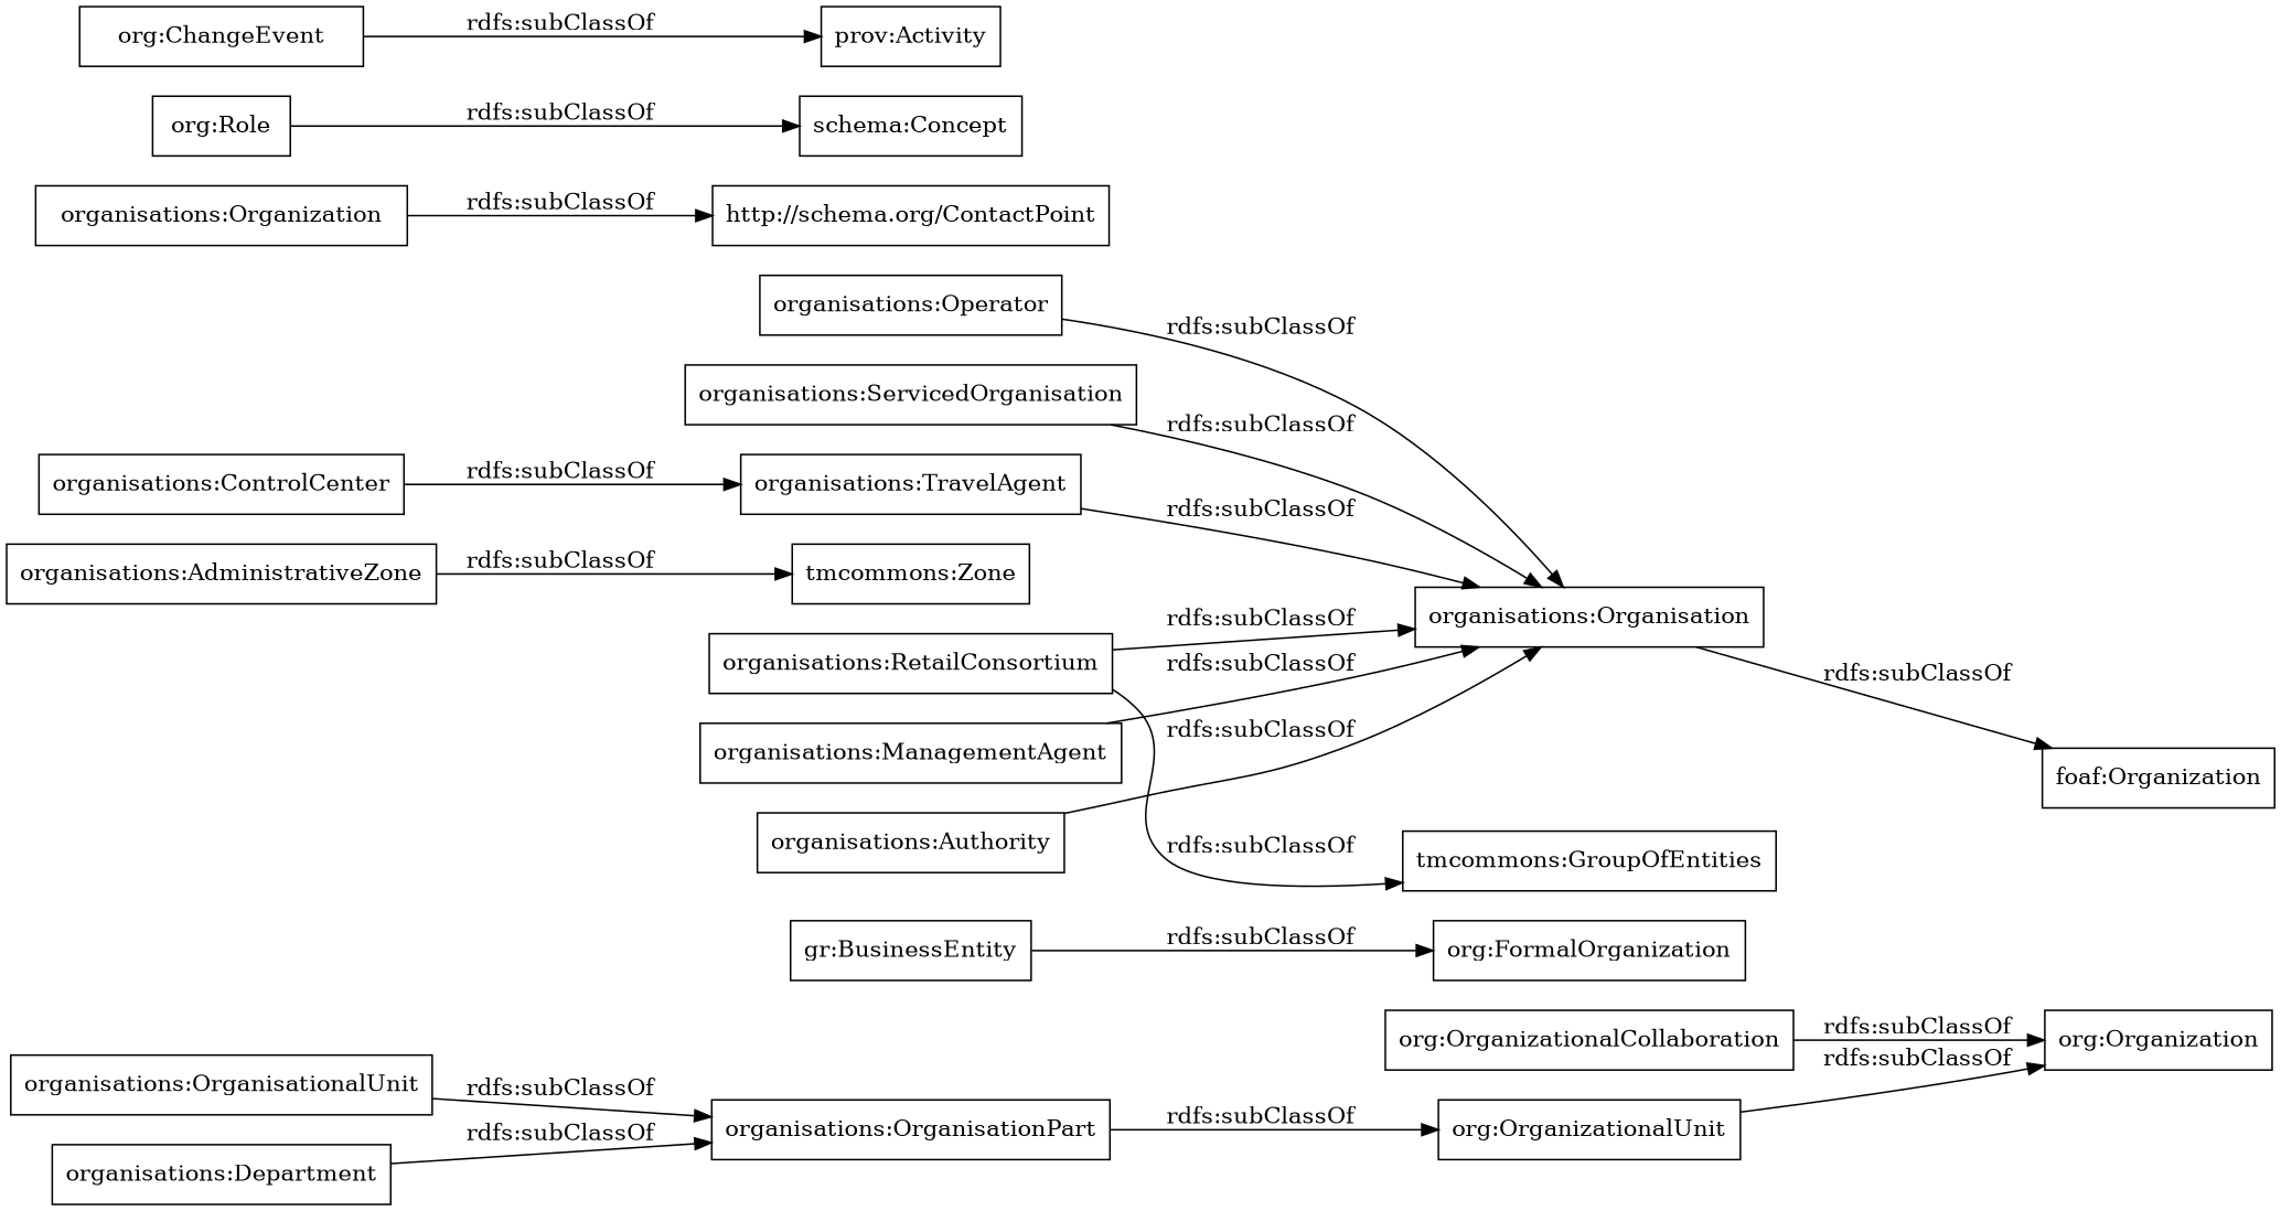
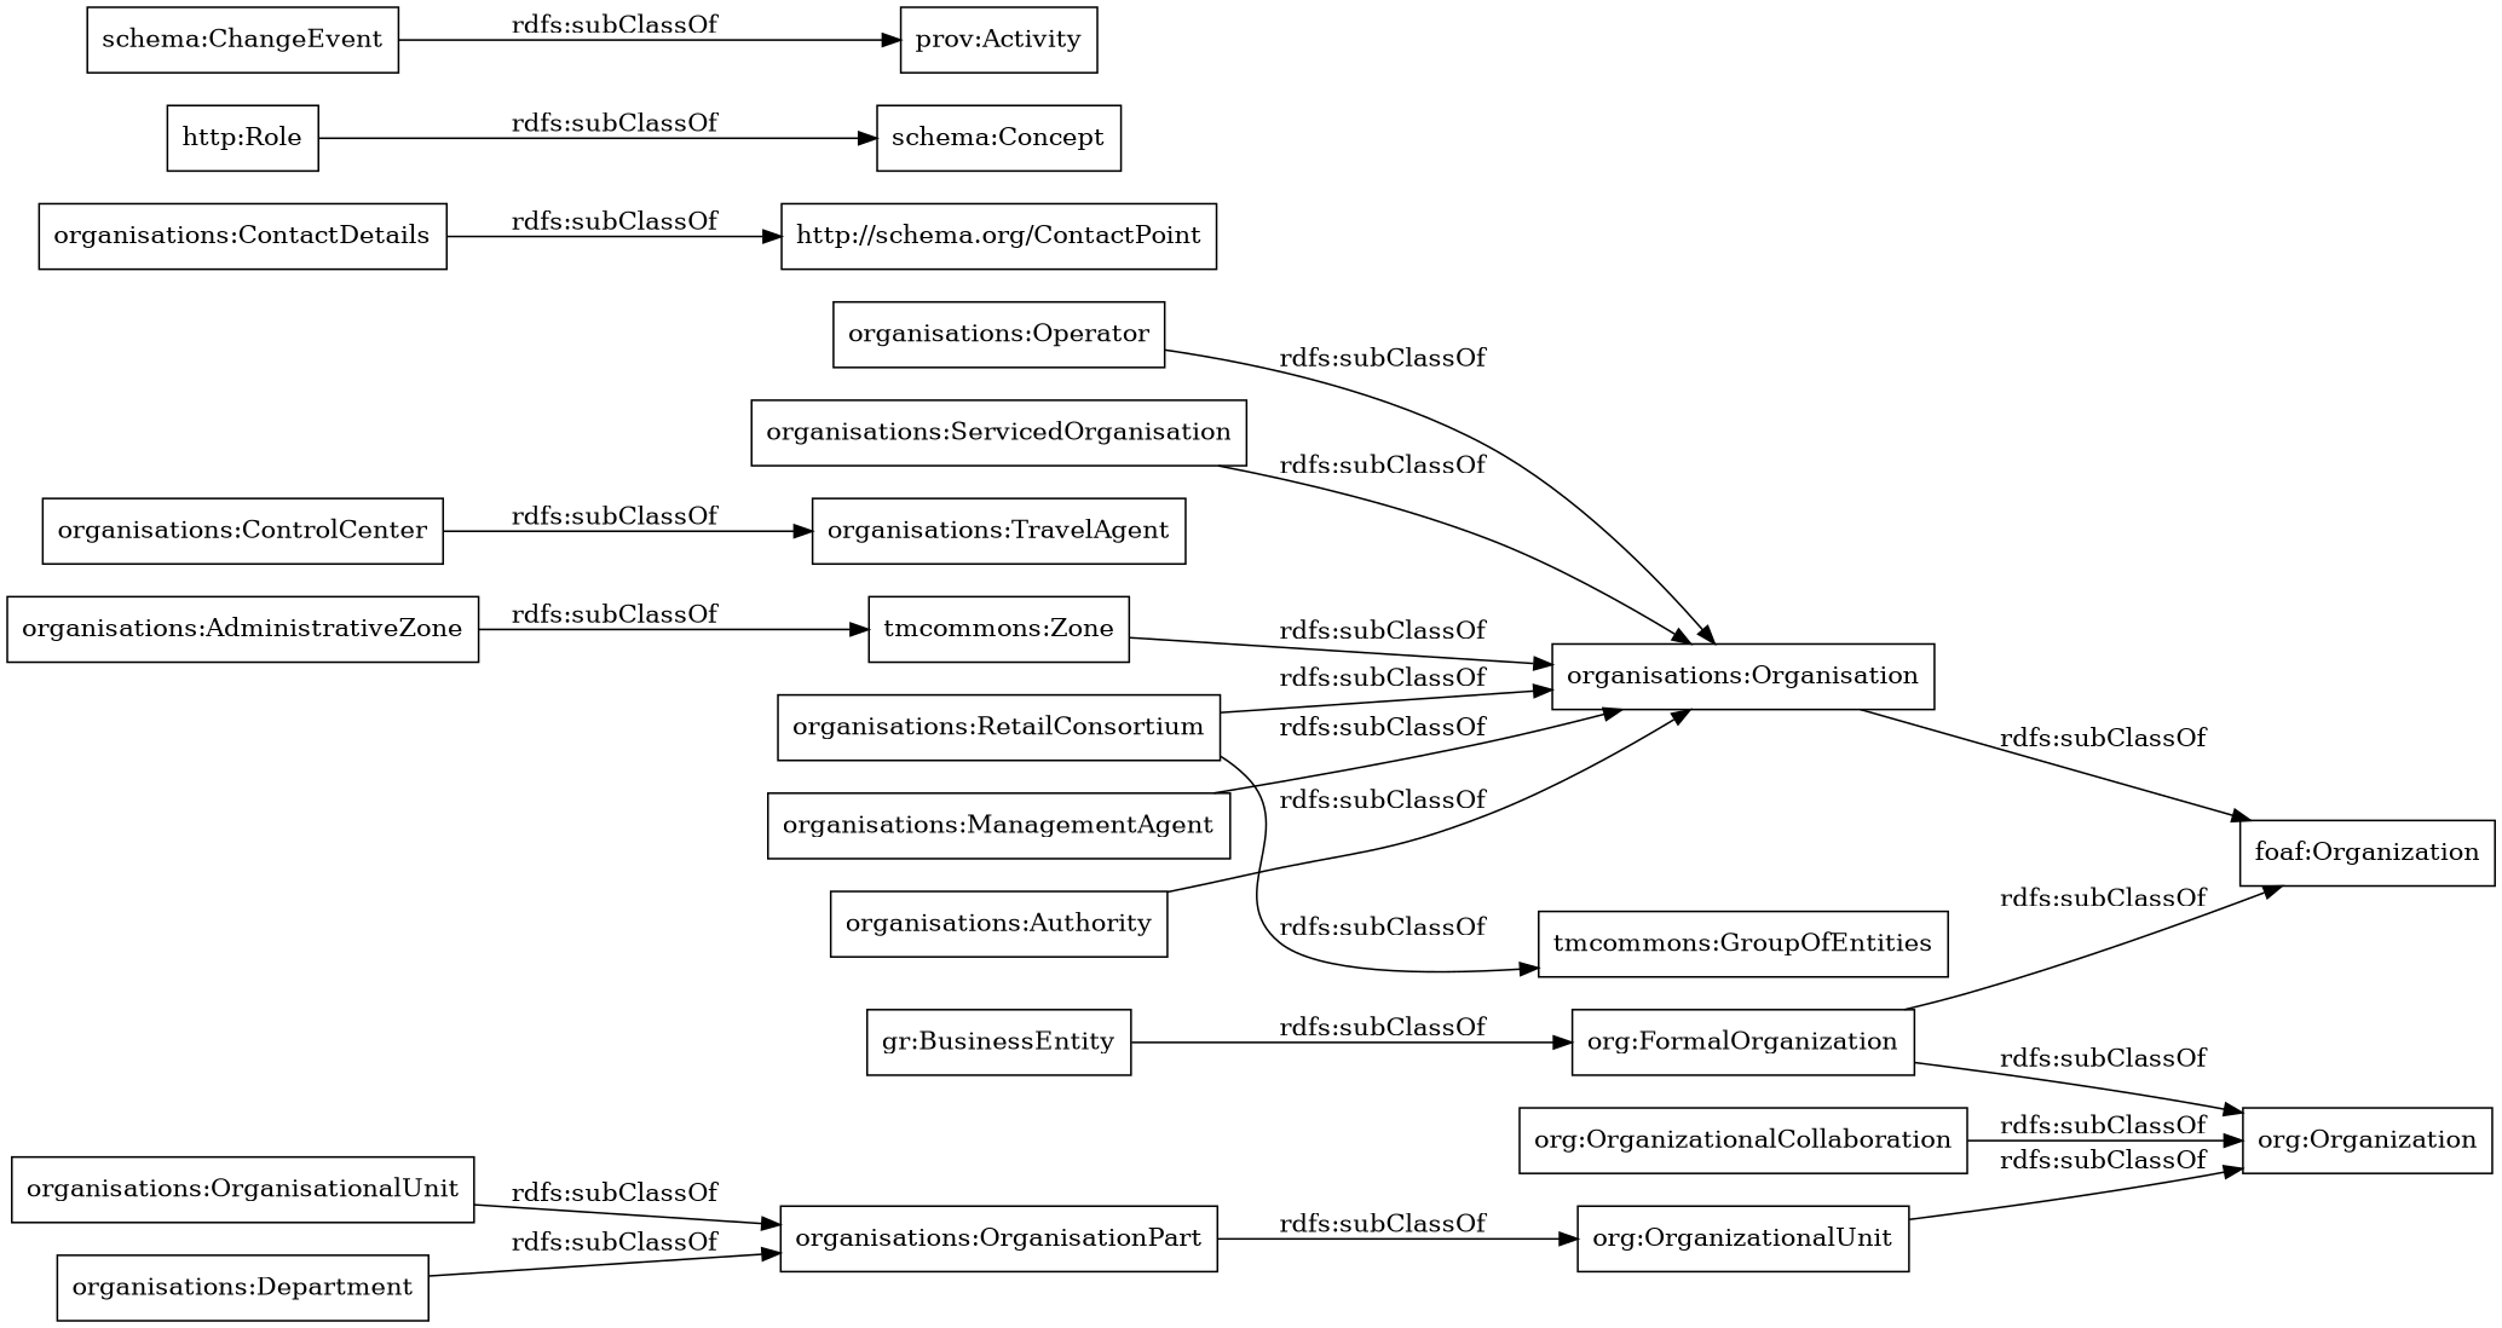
  digraph {
    rankdir=LR
    node [color=black shape=rectangle]
    "organisations:Operator"
    "organisations:Organisation"
    "foaf:Organization"
    "organisations:ServicedOrganisation"
    "organisations:ControlCenter"
    "organisations:TravelAgent"
    "organisations:OrganisationPart"
    "org:OrganizationalUnit"
    "organisations:AdministrativeZone"
    "tmcommons:Zone"
    "org:Organization"
    "organisations:OrganisationalUnit"
    "organisations:Department"
    "organisations:RetailConsortium"
    "tmcommons:GroupOfEntities"
    "organisations:ManagementAgent"
-   "organisations:ContactDetails" [label="organisations:Organization"]
+   "organisations:ContactDetails"
    "http://schema.org/ContactPoint"
    "organisations:Authority"
    "org:FormalOrganization"
    "org:OrganizationalCollaboration"
    n22 [label="schema:Concept"]
-   "org:Role"
-   "org:ChangeEvent"
+   "org:Role" [label="http:Role"]
+   "org:ChangeEvent" [label="schema:ChangeEvent"]
    "prov:Activity"
    "gr:BusinessEntity"
    "organisations:Operator" -> "organisations:Organisation" [label="rdfs:subClassOf"]
    "organisations:Organisation" -> "foaf:Organization" [label="rdfs:subClassOf"]
    "organisations:ServicedOrganisation" -> "organisations:Organisation" [label="rdfs:subClassOf"]
    "organisations:ControlCenter" -> "organisations:TravelAgent" [label="rdfs:subClassOf"]
-   "organisations:TravelAgent" -> "organisations:Organisation" [label="rdfs:subClassOf"]
+   "tmcommons:Zone" -> "organisations:Organisation" [label="rdfs:subClassOf"]
    "organisations:OrganisationPart" -> "org:OrganizationalUnit" [label="rdfs:subClassOf"]
    "org:OrganizationalUnit" -> "org:Organization" [label="rdfs:subClassOf"]
    "organisations:AdministrativeZone" -> "tmcommons:Zone" [label="rdfs:subClassOf"]
    "organisations:OrganisationalUnit" -> "organisations:OrganisationPart" [label="rdfs:subClassOf"]
    "organisations:Department" -> "organisations:OrganisationPart" [label="rdfs:subClassOf"]
    "organisations:RetailConsortium" -> "organisations:Organisation" [label="rdfs:subClassOf"]
    "organisations:RetailConsortium" -> "tmcommons:GroupOfEntities" [label="rdfs:subClassOf"]
    "organisations:ManagementAgent" -> "organisations:Organisation" [label="rdfs:subClassOf"]
    "organisations:ContactDetails" -> "http://schema.org/ContactPoint" [label="rdfs:subClassOf"]
    "organisations:Authority" -> "organisations:Organisation" [label="rdfs:subClassOf"]
+   "org:FormalOrganization" -> "foaf:Organization" [label="rdfs:subClassOf"]
+   "org:FormalOrganization" -> "org:Organization" [label="rdfs:subClassOf"]
    "org:OrganizationalCollaboration" -> "org:Organization" [label="rdfs:subClassOf"]
    "org:Role" -> n22 [label="rdfs:subClassOf"]
    "org:ChangeEvent" -> "prov:Activity" [label="rdfs:subClassOf"]
    "gr:BusinessEntity" -> "org:FormalOrganization" [label="rdfs:subClassOf"]
  }
